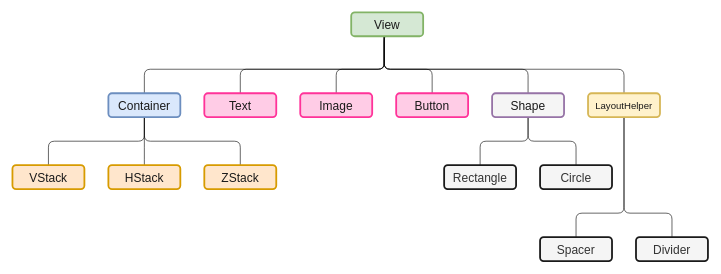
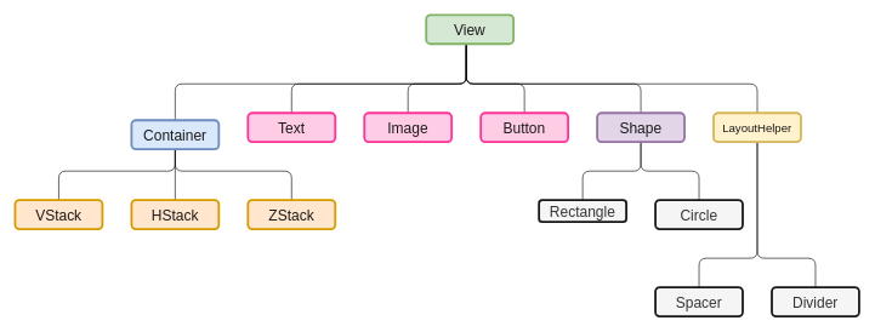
  <mxCell id="0" />
  <mxCell id="1" parent="0" />
  <mxCell id="2" style="edgeStyle=orthogonalEdgeStyle;rounded=1;orthogonalLoop=1;jettySize=auto;html=1;entryX=0.5;entryY=0;entryDx=0;entryDy=0;endArrow=none;endFill=0;" parent="1" source="8" target="12" edge="1"><mxGeometry relative="1" as="geometry"><Array as="points"><mxPoint x="640" y="115" /><mxPoint x="240" y="115" /></Array></mxGeometry></mxCell>
  <mxCell id="3" style="edgeStyle=orthogonalEdgeStyle;rounded=1;orthogonalLoop=1;jettySize=auto;html=1;entryX=0.5;entryY=0;entryDx=0;entryDy=0;endArrow=none;endFill=0;" parent="1" source="8" target="19" edge="1"><mxGeometry relative="1" as="geometry"><Array as="points"><mxPoint x="640" y="115" /><mxPoint x="400" y="115" /></Array></mxGeometry></mxCell>
  <mxCell id="4" style="edgeStyle=orthogonalEdgeStyle;rounded=1;orthogonalLoop=1;jettySize=auto;html=1;entryX=0.5;entryY=0;entryDx=0;entryDy=0;endArrow=none;endFill=0;" parent="1" source="8" target="20" edge="1"><mxGeometry relative="1" as="geometry"><Array as="points"><mxPoint x="640" y="115" /><mxPoint x="560" y="115" /></Array></mxGeometry></mxCell>
  <mxCell id="5" style="edgeStyle=orthogonalEdgeStyle;rounded=1;orthogonalLoop=1;jettySize=auto;html=1;entryX=0.5;entryY=0;entryDx=0;entryDy=0;endArrow=none;endFill=0;" parent="1" source="8" target="21" edge="1"><mxGeometry relative="1" as="geometry"><Array as="points"><mxPoint x="640" y="115" /><mxPoint x="720" y="115" /></Array></mxGeometry></mxCell>
  <mxCell id="6" style="edgeStyle=orthogonalEdgeStyle;rounded=1;orthogonalLoop=1;jettySize=auto;html=1;entryX=0.5;entryY=0;entryDx=0;entryDy=0;endArrow=none;endFill=0;" parent="1" source="8" target="18" edge="1"><mxGeometry relative="1" as="geometry"><Array as="points"><mxPoint x="640" y="115" /><mxPoint x="880" y="115" /></Array></mxGeometry></mxCell>
  <mxCell id="7" style="edgeStyle=orthogonalEdgeStyle;rounded=1;orthogonalLoop=1;jettySize=auto;html=1;entryX=0.5;entryY=0;entryDx=0;entryDy=0;endArrow=none;endFill=0;exitX=0.5;exitY=1;exitDx=0;exitDy=0;" parent="1" source="8" target="26" edge="1"><mxGeometry relative="1" as="geometry"><Array as="points"><mxPoint x="640" y="115" /><mxPoint x="1040" y="115" /></Array></mxGeometry></mxCell>
  <mxCell id="8" value="View" style="rounded=1;whiteSpace=wrap;html=1;fillStyle=auto;fillColor=#d5e8d4;strokeColor=#82b366;strokeWidth=3;fontSize=20;fontColor=#1A1A1A;" parent="1" vertex="1"><mxGeometry x="585" y="20" width="120" height="40" as="geometry" /></mxCell>
  <mxCell id="9" style="edgeStyle=orthogonalEdgeStyle;rounded=1;orthogonalLoop=1;jettySize=auto;html=1;endArrow=none;endFill=0;" parent="1" source="12" target="13" edge="1"><mxGeometry relative="1" as="geometry"><Array as="points"><mxPoint x="240" y="235" /><mxPoint x="80" y="235" /></Array></mxGeometry></mxCell>
  <mxCell id="10" style="edgeStyle=orthogonalEdgeStyle;rounded=1;orthogonalLoop=1;jettySize=auto;html=1;entryX=0.5;entryY=0;entryDx=0;entryDy=0;endArrow=none;endFill=0;" parent="1" source="12" target="14" edge="1"><mxGeometry relative="1" as="geometry"><Array as="points"><mxPoint x="240" y="255" /><mxPoint x="240" y="255" /></Array></mxGeometry></mxCell>
  <mxCell id="11" style="edgeStyle=orthogonalEdgeStyle;rounded=1;orthogonalLoop=1;jettySize=auto;html=1;entryX=0.5;entryY=0;entryDx=0;entryDy=0;endArrow=none;endFill=0;" parent="1" source="12" target="15" edge="1"><mxGeometry relative="1" as="geometry"><Array as="points"><mxPoint x="240" y="235" /><mxPoint x="400" y="235" /></Array></mxGeometry></mxCell>
- <mxCell id="12" value="Container" style="rounded=1;whiteSpace=wrap;html=1;fillStyle=auto;fillColor=#dae8fc;strokeColor=#6c8ebf;strokeWidth=3;fontSize=20;fontColor=#1A1A1A;" parent="1" vertex="1"><mxGeometry x="180" y="155" width="120" height="40" as="geometry" /></mxCell>
+ <mxCell id="12" value="Container" style="rounded=1;whiteSpace=wrap;html=1;fillStyle=auto;fillColor=#dae8fc;strokeColor=#6c8ebf;strokeWidth=3;fontSize=20;fontColor=#1A1A1A;" parent="1" vertex="1"><mxGeometry x="180" y="165" width="120" height="40" as="geometry" /></mxCell>
  <mxCell id="13" value="VStack" style="rounded=1;whiteSpace=wrap;html=1;fillStyle=auto;fillColor=#ffe6cc;strokeColor=#d79b00;strokeWidth=3;fontSize=20;fontColor=#1A1A1A;" parent="1" vertex="1"><mxGeometry x="20" y="275" width="120" height="40" as="geometry" /></mxCell>
  <mxCell id="14" value="HStack" style="rounded=1;whiteSpace=wrap;html=1;fillStyle=auto;fillColor=#ffe6cc;strokeColor=#d79b00;strokeWidth=3;fontSize=20;fontColor=#1A1A1A;" parent="1" vertex="1"><mxGeometry x="180" y="275" width="120" height="40" as="geometry" /></mxCell>
  <mxCell id="15" value="ZStack" style="rounded=1;whiteSpace=wrap;html=1;fillStyle=auto;fillColor=#ffe6cc;strokeColor=#d79b00;strokeWidth=3;fontSize=20;fontColor=#1A1A1A;" parent="1" vertex="1"><mxGeometry x="340" y="275" width="120" height="40" as="geometry" /></mxCell>
  <mxCell id="16" style="edgeStyle=orthogonalEdgeStyle;rounded=1;orthogonalLoop=1;jettySize=auto;html=1;entryX=0.5;entryY=0;entryDx=0;entryDy=0;endArrow=none;endFill=0;" parent="1" source="18" target="22" edge="1"><mxGeometry relative="1" as="geometry" /></mxCell>
  <mxCell id="17" style="edgeStyle=orthogonalEdgeStyle;rounded=1;orthogonalLoop=1;jettySize=auto;html=1;entryX=0.5;entryY=0;entryDx=0;entryDy=0;endArrow=none;endFill=0;" parent="1" source="18" target="23" edge="1"><mxGeometry relative="1" as="geometry" /></mxCell>
- <mxCell id="18" value="Shape" style="rounded=1;whiteSpace=wrap;html=1;fillStyle=auto;fillColor=#f5f5f5;strokeColor=#9673a6;strokeWidth=3;fontSize=20;fontColor=#1A1A1A;" parent="1" vertex="1"><mxGeometry x="820" y="155" width="120" height="40" as="geometry" /></mxCell>
+ <mxCell id="18" value="Shape" style="rounded=1;whiteSpace=wrap;html=1;fillStyle=auto;fillColor=#e1d5e7;strokeColor=#9673a6;strokeWidth=3;fontSize=20;fontColor=#1A1A1A;" parent="1" vertex="1"><mxGeometry x="820" y="155" width="120" height="40" as="geometry" /></mxCell>
  <mxCell id="19" value="Text" style="rounded=1;whiteSpace=wrap;html=1;fillStyle=auto;strokeWidth=3;fontSize=20;fillColor=#FFCCE6;strokeColor=#FF3399;fontColor=#1A1A1A;" parent="1" vertex="1"><mxGeometry x="340" y="155" width="120" height="40" as="geometry" /></mxCell>
  <mxCell id="20" value="Image" style="rounded=1;whiteSpace=wrap;html=1;fillStyle=auto;strokeWidth=3;fontSize=20;fillColor=#FFCCE6;strokeColor=#FF3399;fontColor=#1A1A1A;" parent="1" vertex="1"><mxGeometry x="500" y="155" width="120" height="40" as="geometry" /></mxCell>
  <mxCell id="21" value="Button" style="rounded=1;whiteSpace=wrap;html=1;fillStyle=auto;strokeWidth=3;fontSize=20;fillColor=#FFCCE6;strokeColor=#FF3399;fontColor=#1A1A1A;" parent="1" vertex="1"><mxGeometry x="660" y="155" width="120" height="40" as="geometry" /></mxCell>
- <mxCell id="22" value="Rectangle" style="rounded=1;whiteSpace=wrap;html=1;fillStyle=auto;fillColor=#f5f5f5;strokeColor=#1A1A1A;strokeWidth=3;fontSize=20;fontColor=#333333;" parent="1" vertex="1"><mxGeometry x="740" y="275" width="120" height="40" as="geometry" /></mxCell>
+ <mxCell id="22" value="Rectangle" style="rounded=1;whiteSpace=wrap;html=1;fillStyle=auto;fillColor=#f5f5f5;strokeColor=#1A1A1A;strokeWidth=3;fontSize=20;fontColor=#333333;" parent="1" vertex="1"><mxGeometry x="740" y="275" width="120" height="30" as="geometry" /></mxCell>
  <mxCell id="23" value="Circle" style="rounded=1;whiteSpace=wrap;html=1;fillStyle=auto;fillColor=#f5f5f5;strokeColor=#1A1A1A;strokeWidth=3;fontSize=20;fontColor=#333333;" parent="1" vertex="1"><mxGeometry x="900" y="275" width="120" height="40" as="geometry" /></mxCell>
  <mxCell id="24" style="edgeStyle=orthogonalEdgeStyle;rounded=1;orthogonalLoop=1;jettySize=auto;html=1;entryX=0.5;entryY=0;entryDx=0;entryDy=0;endArrow=none;endFill=0;" parent="1" source="26" target="27" edge="1"><mxGeometry relative="1" as="geometry"><Array as="points"><mxPoint x="1040" y="355" /><mxPoint x="1120" y="355" /></Array></mxGeometry></mxCell>
  <mxCell id="25" style="edgeStyle=orthogonalEdgeStyle;rounded=1;orthogonalLoop=1;jettySize=auto;html=1;entryX=0.5;entryY=0;entryDx=0;entryDy=0;endArrow=none;endFill=0;" parent="1" source="26" target="28" edge="1"><mxGeometry relative="1" as="geometry"><Array as="points"><mxPoint x="1040" y="355" /><mxPoint x="960" y="355" /></Array></mxGeometry></mxCell>
  <mxCell id="26" value="LayoutHelper" style="rounded=1;whiteSpace=wrap;html=1;fillStyle=auto;fillColor=#fff2cc;strokeColor=#d6b656;strokeWidth=3;fontSize=16;fontColor=#1A1A1A;" parent="1" vertex="1"><mxGeometry x="980" y="155" width="120" height="40" as="geometry" /></mxCell>
  <mxCell id="27" value="Divider" style="rounded=1;whiteSpace=wrap;html=1;fillStyle=auto;fillColor=#f5f5f5;strokeColor=#1A1A1A;strokeWidth=3;fontSize=20;fontColor=#333333;" parent="1" vertex="1"><mxGeometry x="1060" y="395" width="120" height="40" as="geometry" /></mxCell>
  <mxCell id="28" value="Spacer" style="rounded=1;whiteSpace=wrap;html=1;fillStyle=auto;fillColor=#f5f5f5;strokeColor=#1A1A1A;strokeWidth=3;fontSize=20;fontColor=#333333;" parent="1" vertex="1"><mxGeometry x="900" y="395" width="120" height="40" as="geometry" /></mxCell>
